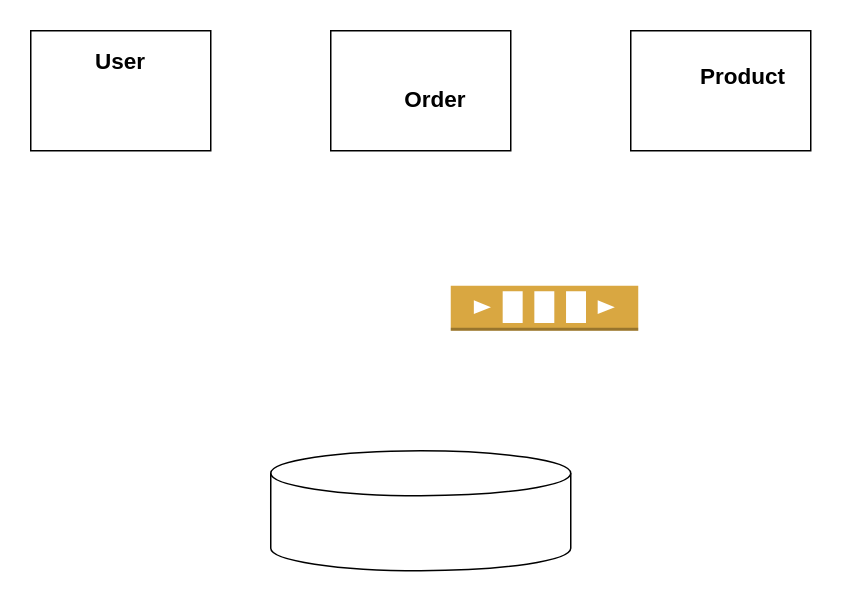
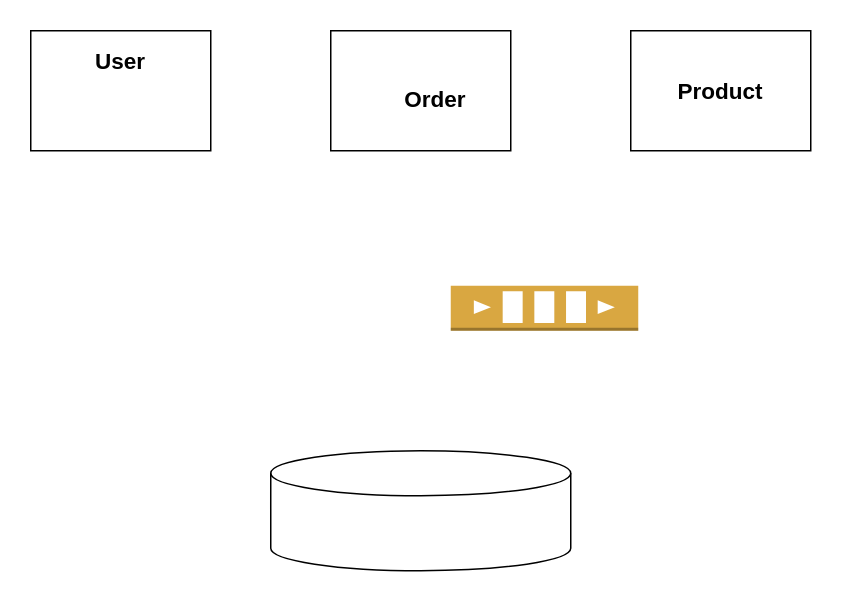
  <mxCell id="0" />
  <mxCell id="1" parent="0" />
  <mxCell id="2" value="" style="rounded=0;whiteSpace=wrap;html=1;" vertex="1" parent="1"><mxGeometry x="20" y="20" width="120" height="80" as="geometry" /></mxCell>
  <mxCell id="3" value="User" style="text;html=1;strokeColor=none;fillColor=none;align=center;verticalAlign=middle;whiteSpace=wrap;rounded=0;fontSize=15;fontStyle=1" vertex="1" parent="1"><mxGeometry x="50" y="25" width="60" height="30" as="geometry" /></mxCell>
  <mxCell id="4" value="" style="rounded=0;whiteSpace=wrap;html=1;" vertex="1" parent="1"><mxGeometry x="220" y="20" width="120" height="80" as="geometry" /></mxCell>
  <mxCell id="5" value="Order" style="text;html=1;strokeColor=none;fillColor=none;align=center;verticalAlign=middle;whiteSpace=wrap;rounded=0;fontSize=15;fontStyle=1" vertex="1" parent="1"><mxGeometry x="260" y="50" width="60" height="30" as="geometry" /></mxCell>
  <mxCell id="6" value="" style="rounded=0;whiteSpace=wrap;html=1;" vertex="1" parent="1"><mxGeometry x="420" y="20" width="120" height="80" as="geometry" /></mxCell>
- <mxCell id="7" value="Product" style="text;html=1;strokeColor=none;fillColor=none;align=center;verticalAlign=middle;whiteSpace=wrap;rounded=0;fontSize=15;fontStyle=1" vertex="1" parent="1"><mxGeometry x="465" y="35" width="60" height="30" as="geometry" /></mxCell>
+ <mxCell id="7" value="Product" style="text;html=1;strokeColor=none;fillColor=none;align=center;verticalAlign=middle;whiteSpace=wrap;rounded=0;fontSize=15;fontStyle=1" vertex="1" parent="1"><mxGeometry x="450" y="45" width="60" height="30" as="geometry" /></mxCell>
  <mxCell id="8" value="" style="shape=cylinder3;whiteSpace=wrap;html=1;boundedLbl=1;backgroundOutline=1;size=15;fontSize=15;" vertex="1" parent="1"><mxGeometry x="180" y="300" width="200" height="80" as="geometry" /></mxCell>
  <mxCell id="9" value="" style="outlineConnect=0;dashed=0;verticalLabelPosition=bottom;verticalAlign=top;align=center;html=1;shape=mxgraph.aws3.queue;fillColor=#D9A741;gradientColor=none;fontSize=15;" vertex="1" parent="1"><mxGeometry x="300" y="190" width="125" height="30" as="geometry" /></mxCell>
